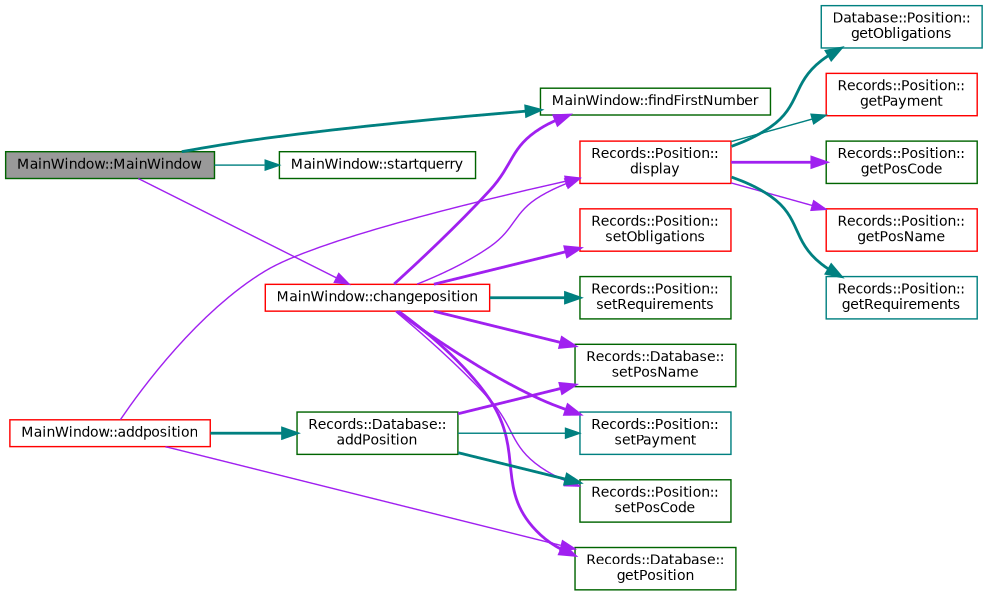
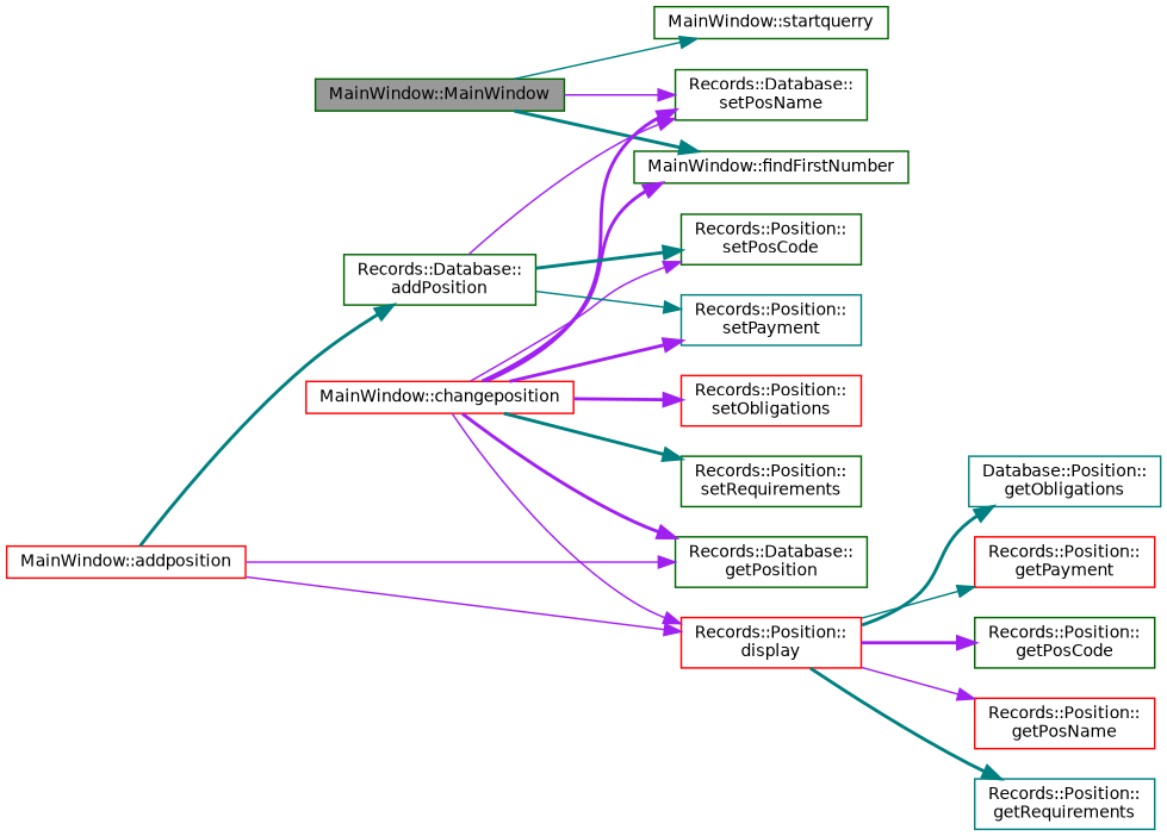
  digraph {
    rankdir=LR
    node [color=darkgreen fillcolor=white fontname=Helvetica fontsize=10 shape=box style=filled]
    edge [color=purple fontname=Helvetica fontsize=10 labelfontname=Helvetica labelfontsize=10 style=bold]
    n1 [fillcolor=grey60 fontcolor=black height=0.2 label="MainWindow::MainWindow" width=0.4]
    n2 [color=red height=0.2 label="MainWindow::changeposition" width=0.4]
    n3 [height=0.2 label="MainWindow::startquerry" width=0.4]
    n4 [height=0.2 label="MainWindow::findFirstNumber" width=0.4]
    n5 [color=red height=0.2 label="MainWindow::addposition" width=0.4]
    n6 [height=0.2 label="Records::Database::\laddPosition" width=0.4]
    n7 [color=red height=0.2 label="Records::Position::\ldisplay" width=0.4]
    n8 [height=0.2 label="Records::Database::\lgetPosition" width=0.4]
    n9 [color=teal height=0.2 label="Records::Position::\lsetPayment" width=0.4]
    n10 [height=0.2 label="Records::Position::\lsetPosCode" width=0.4]
    n11 [height=0.2 label="Records::Database::\lsetPosName" width=0.4]
    n12 [color=red height=0.2 label="Records::Position::\lsetObligations" width=0.4]
    n13 [height=0.2 label="Records::Position::\lsetRequirements" width=0.4]
    n14 [color=teal height=0.2 label="Database::Position::\lgetObligations" width=0.4]
    n15 [color=red height=0.2 label="Records::Position::\lgetPayment" width=0.4]
    n16 [height=0.2 label="Records::Position::\lgetPosCode" width=0.4]
    n17 [color=red height=0.2 label="Records::Position::\lgetPosName" width=0.4]
    n18 [color=teal height=0.2 label="Records::Position::\lgetRequirements" width=0.4]
-   n1 -> n2 [style=solid]
+   n1 -> n11 [style=solid]
    n1 -> n3 [color=teal style=solid]
    n1 -> n4 [color=teal]
    n2 -> n4
    n2 -> n7 [style=solid]
    n2 -> n8
    n2 -> n9
    n2 -> n10 [style=solid]
    n2 -> n11
    n2 -> n12
    n2 -> n13 [color=teal]
    n5 -> n6 [color=teal]
    n5 -> n7 [style=solid]
    n5 -> n8 [style=solid]
    n6 -> n9 [color=teal style=solid]
    n6 -> n10 [color=teal]
-   n6 -> n11
+   n6 -> n11 [style=solid]
    n7 -> n14 [color=teal]
    n7 -> n15 [color=teal style=solid]
    n7 -> n16
    n7 -> n17 [style=solid]
    n7 -> n18 [color=teal]
  }
